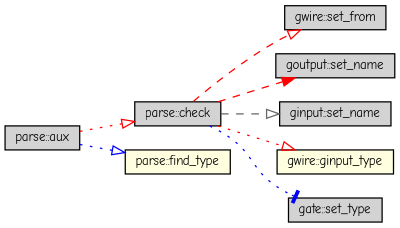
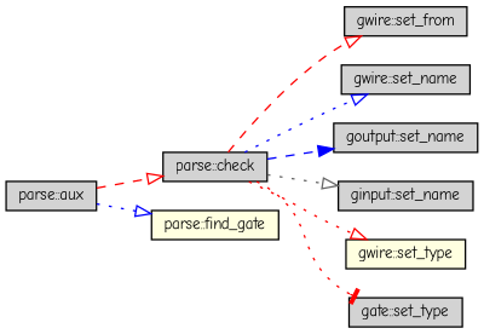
  digraph {
    fontname="Comic Neue"
    rankdir=LR
    node [color=black fillcolor=lightgrey fontname="Comic Neue" fontsize=10 shape=record style=filled]
    edge [arrowhead=onormal color=red fontname="Comic Neue" fontsize=10 labelfontname="FreeSans.ttf" labelfontsize=10 style=dotted]
    n1 [fontcolor=black height=0.2 label="parse::aux" width=0.4]
    n2 [height=0.2 label="parse::check" width=0.4]
-   n3 [fillcolor=lightyellow height=0.2 label="parse::find_type" width=0.4]
+   n3 [fillcolor=lightyellow height=0.2 label="parse::find_gate" width=0.4]
    n4 [height=0.2 label="gwire::set_from" width=0.4]
+   n5 [height=0.2 label="gwire::set_name" width=0.4]
    n6 [height=0.2 label="goutput::set_name" width=0.4]
    n7 [height=0.2 label="ginput::set_name" width=0.4]
-   n8 [fillcolor=lightyellow height=0.2 label="gwire::ginput_type" width=0.4]
+   n8 [fillcolor=lightyellow height=0.2 label="gwire::set_type" width=0.4]
    n9 [height=0.2 label="gate::set_type" width=0.4]
-   n1 -> n2
+   n1 -> n2 [style=dashed]
    n1 -> n3 [color=blue]
    n2 -> n4 [style=dashed]
-   n2 -> n6 [arrowhead=normal style=dashed]
-   n2 -> n7 [color=gray40 style=dashed]
+   n2 -> n5 [color=blue]
+   n2 -> n6 [arrowhead=normal color=blue style=dashed]
+   n2 -> n7 [color=gray40]
    n2 -> n8
-   n2 -> n9 [arrowhead=tee color=blue]
+   n2 -> n9 [arrowhead=tee]
  }
